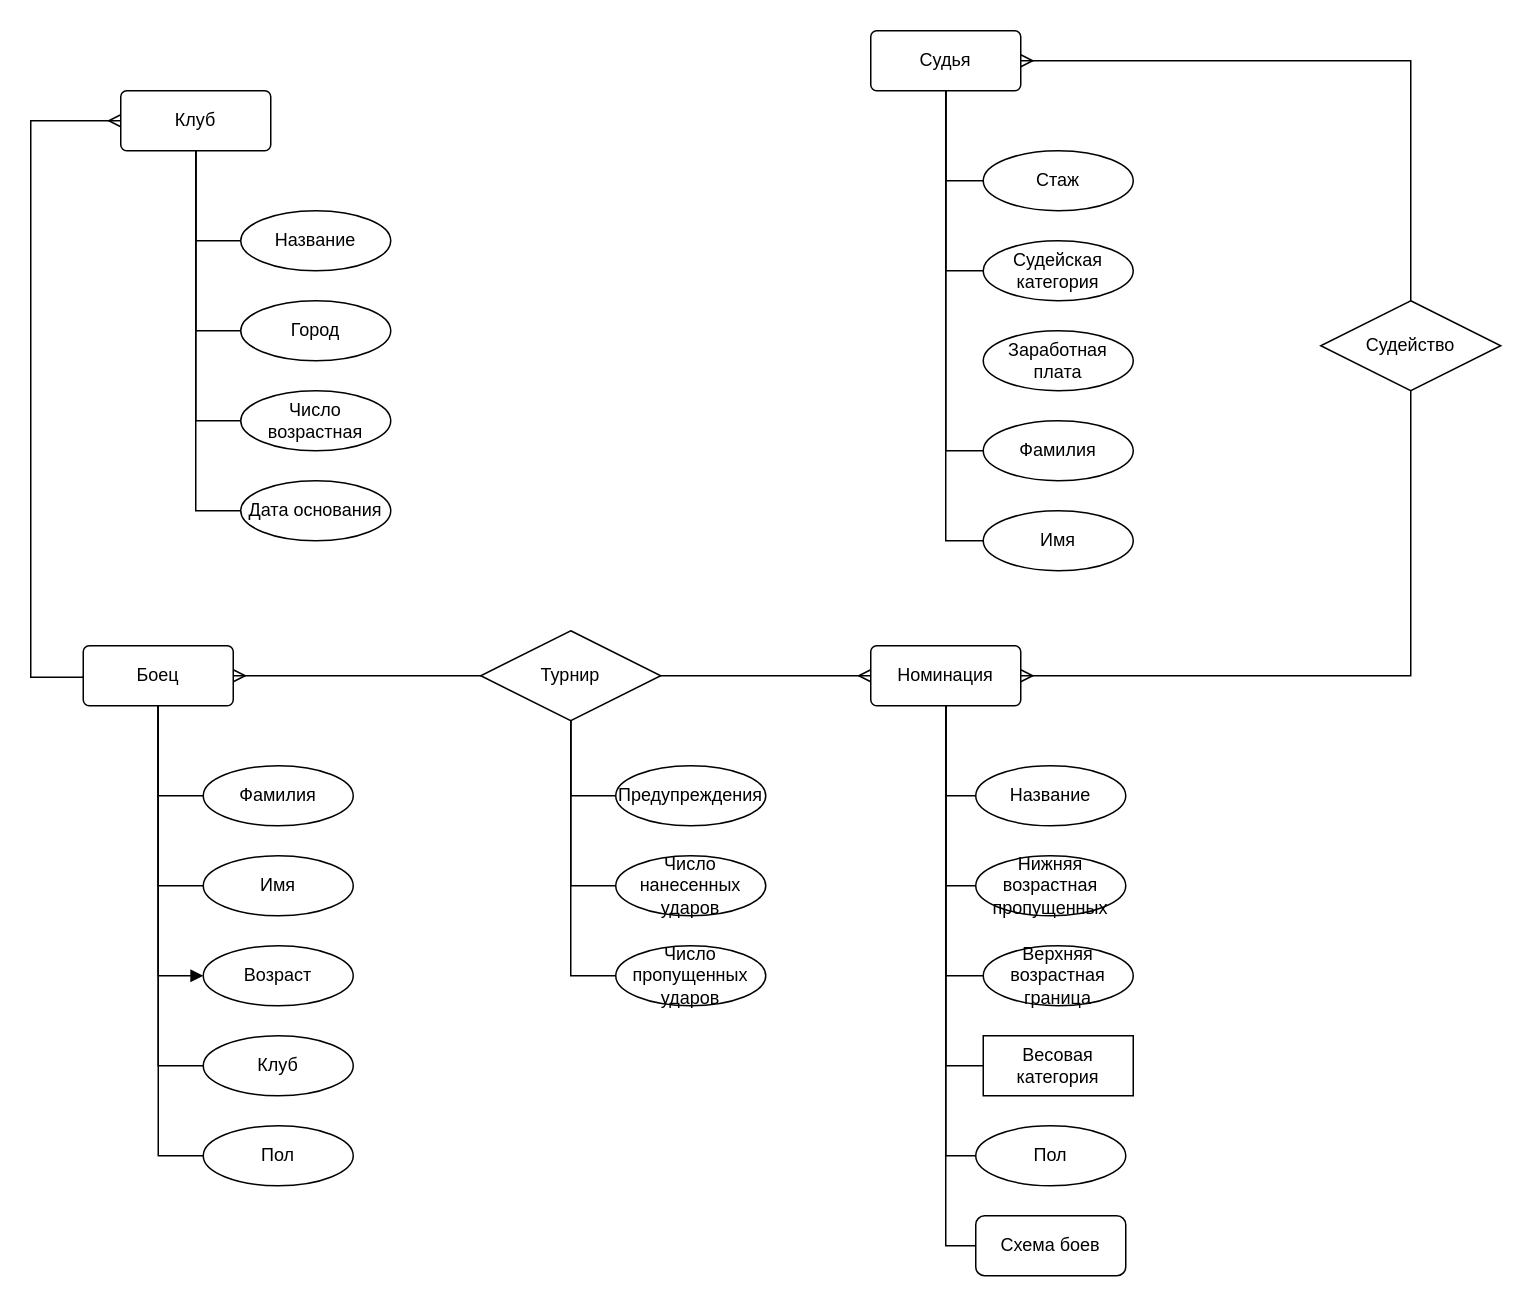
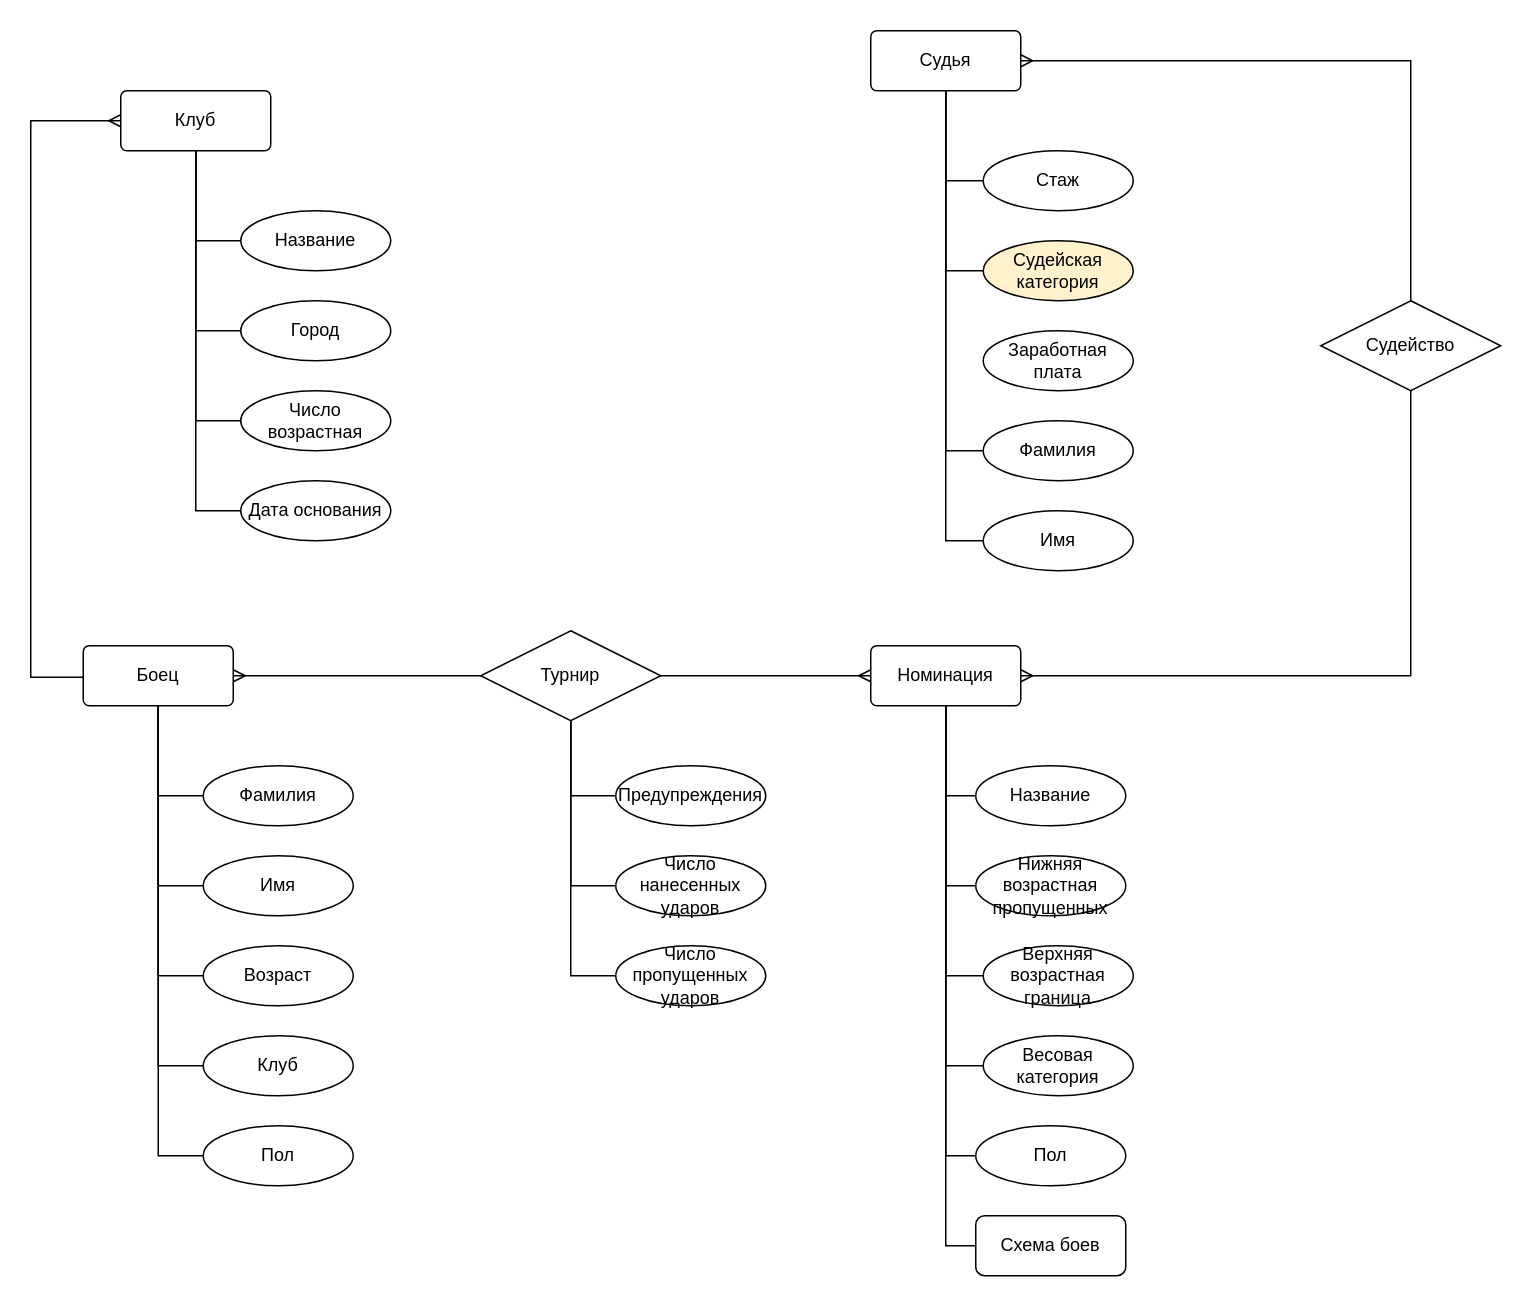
  <mxCell id="0" />
  <mxCell id="1" parent="0" />
  <mxCell id="2" value="Боец" style="rounded=1;arcSize=10;whiteSpace=wrap;html=1;align=center;" parent="1" vertex="1"><mxGeometry x="55" y="430" width="100" height="40" as="geometry" /></mxCell>
  <mxCell id="3" value="Фамилия" style="ellipse;whiteSpace=wrap;html=1;align=center;" parent="1" vertex="1"><mxGeometry x="135" y="510" width="100" height="40" as="geometry" /></mxCell>
  <mxCell id="4" value="Имя" style="ellipse;whiteSpace=wrap;html=1;align=center;" parent="1" vertex="1"><mxGeometry x="135" y="570" width="100" height="40" as="geometry" /></mxCell>
  <mxCell id="5" value="Возраст" style="ellipse;whiteSpace=wrap;html=1;align=center;" parent="1" vertex="1"><mxGeometry x="135" y="630" width="100" height="40" as="geometry" /></mxCell>
  <mxCell id="6" value="Клуб" style="ellipse;whiteSpace=wrap;html=1;align=center;" parent="1" vertex="1"><mxGeometry x="135" y="690" width="100" height="40" as="geometry" /></mxCell>
  <mxCell id="7" value="" style="endArrow=none;html=1;rounded=0;entryX=0.5;entryY=1;entryDx=0;entryDy=0;exitX=0;exitY=0.5;exitDx=0;exitDy=0;" parent="1" source="6" target="2" edge="1"><mxGeometry width="50" height="50" relative="1" as="geometry"><mxPoint x="345" y="650" as="sourcePoint" /><mxPoint x="395" y="600" as="targetPoint" /><Array as="points"><mxPoint x="105" y="710" /></Array></mxGeometry></mxCell>
- <mxCell id="8" value="" style="endArrow=block;html=1;rounded=0;entryX=0;entryY=0.5;entryDx=0;entryDy=0;exitX=0.5;exitY=1;exitDx=0;exitDy=0;" parent="1" source="2" target="5" edge="1"><mxGeometry width="50" height="50" relative="1" as="geometry"><mxPoint x="105" y="710" as="sourcePoint" /><mxPoint x="395" y="600" as="targetPoint" /><Array as="points"><mxPoint x="105" y="650" /></Array></mxGeometry></mxCell>
+ <mxCell id="8" value="" style="endArrow=none;html=1;rounded=0;entryX=0;entryY=0.5;entryDx=0;entryDy=0;exitX=0.5;exitY=1;exitDx=0;exitDy=0;" parent="1" source="2" target="5" edge="1"><mxGeometry width="50" height="50" relative="1" as="geometry"><mxPoint x="105" y="710" as="sourcePoint" /><mxPoint x="395" y="600" as="targetPoint" /><Array as="points"><mxPoint x="105" y="650" /></Array></mxGeometry></mxCell>
  <mxCell id="9" value="" style="endArrow=none;html=1;rounded=0;exitX=0.5;exitY=1;exitDx=0;exitDy=0;" parent="1" source="2" edge="1"><mxGeometry width="50" height="50" relative="1" as="geometry"><mxPoint x="105" y="590" as="sourcePoint" /><mxPoint x="135" y="590" as="targetPoint" /><Array as="points"><mxPoint x="105" y="590" /></Array></mxGeometry></mxCell>
  <mxCell id="10" value="" style="endArrow=none;html=1;rounded=0;exitX=0.5;exitY=1;exitDx=0;exitDy=0;" parent="1" source="2" edge="1"><mxGeometry width="50" height="50" relative="1" as="geometry"><mxPoint x="105" y="530" as="sourcePoint" /><mxPoint x="135" y="530" as="targetPoint" /><Array as="points"><mxPoint x="105" y="530" /></Array></mxGeometry></mxCell>
  <mxCell id="11" value="Клуб" style="rounded=1;arcSize=10;whiteSpace=wrap;html=1;align=center;" parent="1" vertex="1"><mxGeometry x="80" y="60" width="100" height="40" as="geometry" /></mxCell>
  <mxCell id="12" value="Название" style="ellipse;whiteSpace=wrap;html=1;align=center;" parent="1" vertex="1"><mxGeometry x="160" y="140" width="100" height="40" as="geometry" /></mxCell>
  <mxCell id="13" value="Город" style="ellipse;whiteSpace=wrap;html=1;align=center;" parent="1" vertex="1"><mxGeometry x="160" y="200" width="100" height="40" as="geometry" /></mxCell>
  <mxCell id="14" value="Число возрастная" style="ellipse;whiteSpace=wrap;html=1;align=center;" parent="1" vertex="1"><mxGeometry x="160" y="260" width="100" height="40" as="geometry" /></mxCell>
  <mxCell id="15" value="" style="endArrow=none;html=1;rounded=0;entryX=0.5;entryY=1;entryDx=0;entryDy=0;exitX=0;exitY=0.5;exitDx=0;exitDy=0;" parent="1" source="14" target="11" edge="1"><mxGeometry width="50" height="50" relative="1" as="geometry"><mxPoint x="180" y="390" as="sourcePoint" /><mxPoint x="230" y="340" as="targetPoint" /><Array as="points"><mxPoint x="130" y="280" /></Array></mxGeometry></mxCell>
  <mxCell id="16" value="" style="endArrow=none;html=1;rounded=0;entryX=0;entryY=0.5;entryDx=0;entryDy=0;exitX=0.5;exitY=1;exitDx=0;exitDy=0;" parent="1" source="11" target="13" edge="1"><mxGeometry width="50" height="50" relative="1" as="geometry"><mxPoint x="130" y="280" as="sourcePoint" /><mxPoint x="230" y="340" as="targetPoint" /><Array as="points"><mxPoint x="130" y="220" /></Array></mxGeometry></mxCell>
  <mxCell id="17" value="" style="endArrow=none;html=1;rounded=0;exitX=0.5;exitY=1;exitDx=0;exitDy=0;entryX=0;entryY=0.5;entryDx=0;entryDy=0;" parent="1" source="11" target="12" edge="1"><mxGeometry width="50" height="50" relative="1" as="geometry"><mxPoint x="130" y="220" as="sourcePoint" /><mxPoint x="160" y="220" as="targetPoint" /><Array as="points"><mxPoint x="130" y="160" /></Array></mxGeometry></mxCell>
  <mxCell id="18" value="Номинация" style="rounded=1;arcSize=10;whiteSpace=wrap;html=1;align=center;" parent="1" vertex="1"><mxGeometry x="580" y="430" width="100" height="40" as="geometry" /></mxCell>
  <mxCell id="19" value="Название" style="ellipse;whiteSpace=wrap;html=1;align=center;" parent="1" vertex="1"><mxGeometry x="650" y="510" width="100" height="40" as="geometry" /></mxCell>
  <mxCell id="20" value="Нижняя возрастная пропущенных" style="ellipse;whiteSpace=wrap;html=1;align=center;" parent="1" vertex="1"><mxGeometry x="650" y="570" width="100" height="40" as="geometry" /></mxCell>
- <mxCell id="21" value="Весовая категория" style="whiteSpace=wrap;html=1;align=center;rounded=0;" parent="1" vertex="1"><mxGeometry x="655" y="690" width="100" height="40" as="geometry" /></mxCell>
+ <mxCell id="21" value="Весовая категория" style="ellipse;whiteSpace=wrap;html=1;align=center;" parent="1" vertex="1"><mxGeometry x="655" y="690" width="100" height="40" as="geometry" /></mxCell>
  <mxCell id="22" value="Пол" style="ellipse;whiteSpace=wrap;html=1;align=center;" parent="1" vertex="1"><mxGeometry x="135" y="750" width="100" height="40" as="geometry" /></mxCell>
  <mxCell id="23" value="Пол" style="ellipse;whiteSpace=wrap;html=1;align=center;" parent="1" vertex="1"><mxGeometry x="650" y="750" width="100" height="40" as="geometry" /></mxCell>
  <mxCell id="24" value="Схема боев" style="whiteSpace=wrap;html=1;align=center;rounded=1;" parent="1" vertex="1"><mxGeometry x="650" y="810" width="100" height="40" as="geometry" /></mxCell>
  <mxCell id="25" value="" style="endArrow=none;html=1;rounded=0;entryX=0.5;entryY=1;entryDx=0;entryDy=0;exitX=0;exitY=0.5;exitDx=0;exitDy=0;" parent="1" source="24" target="18" edge="1"><mxGeometry width="50" height="50" relative="1" as="geometry"><mxPoint x="390" y="500" as="sourcePoint" /><mxPoint x="440" y="450" as="targetPoint" /><Array as="points"><mxPoint x="630" y="830" /></Array></mxGeometry></mxCell>
  <mxCell id="26" value="" style="endArrow=none;html=1;rounded=0;exitX=0.5;exitY=1;exitDx=0;exitDy=0;entryX=0;entryY=0.5;entryDx=0;entryDy=0;" parent="1" source="2" edge="1" target="22"><mxGeometry width="50" height="50" relative="1" as="geometry"><mxPoint x="85" y="880" as="sourcePoint" /><mxPoint x="135" y="830" as="targetPoint" /><Array as="points"><mxPoint x="105" y="770" /></Array></mxGeometry></mxCell>
  <mxCell id="27" value="" style="endArrow=none;html=1;rounded=0;exitX=0.5;exitY=1;exitDx=0;exitDy=0;entryX=0;entryY=0.5;entryDx=0;entryDy=0;" parent="1" source="18" edge="1" target="21"><mxGeometry width="50" height="50" relative="1" as="geometry"><mxPoint x="600" y="760" as="sourcePoint" /><mxPoint x="650" y="710" as="targetPoint" /><Array as="points"><mxPoint x="630" y="710" /></Array></mxGeometry></mxCell>
  <mxCell id="28" value="" style="endArrow=none;html=1;rounded=0;exitX=0.5;exitY=1;exitDx=0;exitDy=0;entryX=0;entryY=0.5;entryDx=0;entryDy=0;" parent="1" source="18" edge="1" target="54"><mxGeometry width="50" height="50" relative="1" as="geometry"><mxPoint x="600" y="700" as="sourcePoint" /><mxPoint x="650" y="650" as="targetPoint" /><Array as="points"><mxPoint x="630" y="650" /></Array></mxGeometry></mxCell>
  <mxCell id="29" value="" style="endArrow=none;html=1;rounded=0;exitX=0.5;exitY=1;exitDx=0;exitDy=0;" parent="1" source="18" edge="1"><mxGeometry width="50" height="50" relative="1" as="geometry"><mxPoint x="600" y="640" as="sourcePoint" /><mxPoint x="650" y="590" as="targetPoint" /><Array as="points"><mxPoint x="630" y="590" /></Array></mxGeometry></mxCell>
  <mxCell id="30" value="" style="endArrow=none;html=1;rounded=0;exitX=0.5;exitY=1;exitDx=0;exitDy=0;" parent="1" source="18" edge="1"><mxGeometry width="50" height="50" relative="1" as="geometry"><mxPoint x="600" y="580" as="sourcePoint" /><mxPoint x="650" y="530" as="targetPoint" /><Array as="points"><mxPoint x="630" y="530" /></Array></mxGeometry></mxCell>
  <mxCell id="31" value="" style="edgeStyle=orthogonalEdgeStyle;fontSize=12;html=1;endArrow=ERmany;rounded=0;entryX=0;entryY=0.5;entryDx=0;entryDy=0;" parent="1" target="11" edge="1"><mxGeometry width="100" height="100" relative="1" as="geometry"><mxPoint x="55" y="450" as="sourcePoint" /><mxPoint x="155" y="350" as="targetPoint" /><Array as="points"><mxPoint x="55" y="451" /><mxPoint x="20" y="451" /><mxPoint x="20" y="80" /></Array></mxGeometry></mxCell>
  <mxCell id="32" value="" style="edgeStyle=orthogonalEdgeStyle;fontSize=12;html=1;endArrow=ERmany;startArrow=ERmany;rounded=0;entryX=0;entryY=0.5;entryDx=0;entryDy=0;exitX=1;exitY=0.5;exitDx=0;exitDy=0;" parent="1" source="2" target="18" edge="1"><mxGeometry width="100" height="100" relative="1" as="geometry"><mxPoint x="410" y="560" as="sourcePoint" /><mxPoint x="510" y="460" as="targetPoint" /></mxGeometry></mxCell>
  <mxCell id="33" value="Турнир" style="shape=rhombus;perimeter=rhombusPerimeter;whiteSpace=wrap;html=1;align=center;" parent="1" vertex="1"><mxGeometry x="320" y="420" width="120" height="60" as="geometry" /></mxCell>
  <mxCell id="34" value="Предупреждения" style="ellipse;whiteSpace=wrap;html=1;align=center;" parent="1" vertex="1"><mxGeometry x="410" y="510" width="100" height="40" as="geometry" /></mxCell>
  <mxCell id="35" value="" style="endArrow=none;html=1;rounded=0;exitX=0.5;exitY=1;exitDx=0;exitDy=0;entryX=0;entryY=0.5;entryDx=0;entryDy=0;" parent="1" source="33" target="34" edge="1"><mxGeometry width="50" height="50" relative="1" as="geometry"><mxPoint x="340" y="580" as="sourcePoint" /><mxPoint x="390" y="530" as="targetPoint" /><Array as="points"><mxPoint x="380" y="530" /></Array></mxGeometry></mxCell>
  <mxCell id="36" value="Дата основания" style="ellipse;whiteSpace=wrap;html=1;align=center;" parent="1" vertex="1"><mxGeometry x="160" width="100" height="40" as="geometry" y="320" /></mxCell>
  <mxCell id="37" value="" style="endArrow=none;html=1;rounded=0;entryX=0.5;entryY=1;entryDx=0;entryDy=0;exitX=0;exitY=0.5;exitDx=0;exitDy=0;" parent="1" source="36" target="11" edge="1"><mxGeometry width="50" height="50" relative="1" as="geometry"><mxPoint x="60" y="230" as="sourcePoint" /><mxPoint x="110" y="180" as="targetPoint" /><Array as="points"><mxPoint x="130" y="340" /></Array></mxGeometry></mxCell>
  <mxCell id="38" value="Число нанесенных ударов" style="ellipse;whiteSpace=wrap;html=1;align=center;" parent="1" vertex="1"><mxGeometry x="410" y="570" width="100" height="40" as="geometry" /></mxCell>
  <mxCell id="39" value="Число пропущенных ударов" style="ellipse;whiteSpace=wrap;html=1;align=center;" parent="1" vertex="1"><mxGeometry x="410" y="630" width="100" height="40" as="geometry" /></mxCell>
  <mxCell id="40" value="" style="endArrow=none;html=1;rounded=0;entryX=0.5;entryY=1;entryDx=0;entryDy=0;exitX=0;exitY=0.5;exitDx=0;exitDy=0;" parent="1" source="38" target="33" edge="1"><mxGeometry width="50" height="50" relative="1" as="geometry"><mxPoint x="360" y="610" as="sourcePoint" /><mxPoint x="410" y="560" as="targetPoint" /><Array as="points"><mxPoint x="380" y="590" /></Array></mxGeometry></mxCell>
  <mxCell id="41" value="" style="endArrow=none;html=1;rounded=0;entryX=0.5;entryY=1;entryDx=0;entryDy=0;exitX=0;exitY=0.5;exitDx=0;exitDy=0;" parent="1" source="39" target="33" edge="1"><mxGeometry width="50" height="50" relative="1" as="geometry"><mxPoint x="360" y="610" as="sourcePoint" /><mxPoint x="410" y="560" as="targetPoint" /><Array as="points"><mxPoint x="380" y="650" /></Array></mxGeometry></mxCell>
  <mxCell id="42" value="Судья" style="rounded=1;arcSize=10;whiteSpace=wrap;html=1;align=center;" parent="1" vertex="1"><mxGeometry x="580" y="20" width="100" height="40" as="geometry" /></mxCell>
  <mxCell id="43" value="Стаж" style="ellipse;whiteSpace=wrap;html=1;align=center;" parent="1" vertex="1"><mxGeometry x="655" y="100" width="100" height="40" as="geometry" /></mxCell>
- <mxCell id="44" value="Судейская категория" style="ellipse;whiteSpace=wrap;html=1;align=center;" parent="1" vertex="1"><mxGeometry x="655" y="160" width="100" height="40" as="geometry" /></mxCell>
+ <mxCell id="44" value="Судейская категория" style="ellipse;whiteSpace=wrap;html=1;align=center;fillColor=#fff2cc;" parent="1" vertex="1"><mxGeometry x="655" y="160" width="100" height="40" as="geometry" /></mxCell>
  <mxCell id="45" value="Заработная плата" style="ellipse;whiteSpace=wrap;html=1;align=center;" parent="1" vertex="1"><mxGeometry x="655" y="220" width="100" height="40" as="geometry" /></mxCell>
  <mxCell id="46" value="" style="endArrow=none;html=1;rounded=0;entryX=0.5;entryY=1;entryDx=0;entryDy=0;exitX=0;exitY=0.5;exitDx=0;exitDy=0;" parent="1" source="44" target="42" edge="1"><mxGeometry width="50" height="50" relative="1" as="geometry"><mxPoint x="545" y="160" as="sourcePoint" /><mxPoint x="595" y="110" as="targetPoint" /><Array as="points"><mxPoint x="630" y="180" /></Array></mxGeometry></mxCell>
  <mxCell id="47" value="" style="edgeStyle=orthogonalEdgeStyle;fontSize=12;html=1;endArrow=ERmany;startArrow=ERmany;rounded=0;entryX=1;entryY=0.5;entryDx=0;entryDy=0;exitX=1;exitY=0.5;exitDx=0;exitDy=0;" parent="1" source="18" target="42" edge="1"><mxGeometry width="100" height="100" relative="1" as="geometry"><mxPoint x="900" y="170" as="sourcePoint" /><mxPoint x="1000" y="70" as="targetPoint" /><Array as="points"><mxPoint x="940" y="450" /><mxPoint x="940" y="40" /></Array></mxGeometry></mxCell>
  <mxCell id="48" value="" style="endArrow=none;html=1;rounded=0;entryX=0.5;entryY=1;entryDx=0;entryDy=0;exitX=0;exitY=0.5;exitDx=0;exitDy=0;" parent="1" source="43" target="42" edge="1"><mxGeometry width="50" height="50" relative="1" as="geometry"><mxPoint x="480" y="140" as="sourcePoint" /><mxPoint x="530" y="90" as="targetPoint" /><Array as="points"><mxPoint x="630" y="120" /></Array></mxGeometry></mxCell>
  <mxCell id="49" value="Судейство" style="shape=rhombus;perimeter=rhombusPerimeter;whiteSpace=wrap;html=1;align=center;" parent="1" vertex="1"><mxGeometry x="880" y="200" width="120" height="60" as="geometry" /></mxCell>
  <mxCell id="50" value="Фамилия" style="ellipse;whiteSpace=wrap;html=1;align=center;" vertex="1" parent="1"><mxGeometry x="655" y="280" width="100" height="40" as="geometry" /></mxCell>
  <mxCell id="51" value="Имя" style="ellipse;whiteSpace=wrap;html=1;align=center;" vertex="1" parent="1"><mxGeometry x="655" y="340" width="100" height="40" as="geometry" /></mxCell>
  <mxCell id="52" value="" style="endArrow=none;html=1;rounded=0;entryX=0.5;entryY=1;entryDx=0;entryDy=0;exitX=0;exitY=0.5;exitDx=0;exitDy=0;" edge="1" parent="1" source="50" target="42"><mxGeometry width="50" height="50" relative="1" as="geometry"><mxPoint x="490" y="250" as="sourcePoint" /><mxPoint x="540" y="200" as="targetPoint" /><Array as="points"><mxPoint x="630" y="300" /></Array></mxGeometry></mxCell>
  <mxCell id="53" value="" style="endArrow=none;html=1;rounded=0;entryX=0.5;entryY=1;entryDx=0;entryDy=0;exitX=0;exitY=0.5;exitDx=0;exitDy=0;" edge="1" parent="1" source="51" target="42"><mxGeometry width="50" height="50" relative="1" as="geometry"><mxPoint x="450" y="220" as="sourcePoint" /><mxPoint x="500" y="170" as="targetPoint" /><Array as="points"><mxPoint x="630" y="360" /></Array></mxGeometry></mxCell>
  <mxCell id="54" value="Верхняя возрастная граница" style="ellipse;whiteSpace=wrap;html=1;align=center;" vertex="1" parent="1"><mxGeometry x="655" y="630" width="100" height="40" as="geometry" /></mxCell>
  <mxCell id="55" value="" style="endArrow=none;html=1;rounded=0;exitX=0;exitY=0.5;exitDx=0;exitDy=0;" edge="1" parent="1" source="23"><mxGeometry width="50" height="50" relative="1" as="geometry"><mxPoint x="580" y="520" as="sourcePoint" /><mxPoint x="630" y="470" as="targetPoint" /><Array as="points"><mxPoint x="630" y="770" /></Array></mxGeometry></mxCell>
